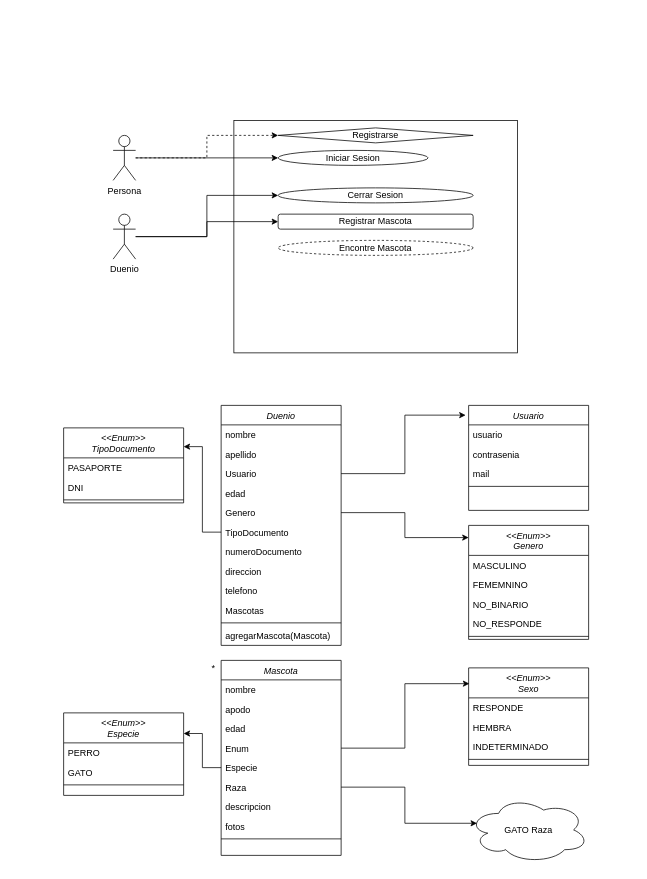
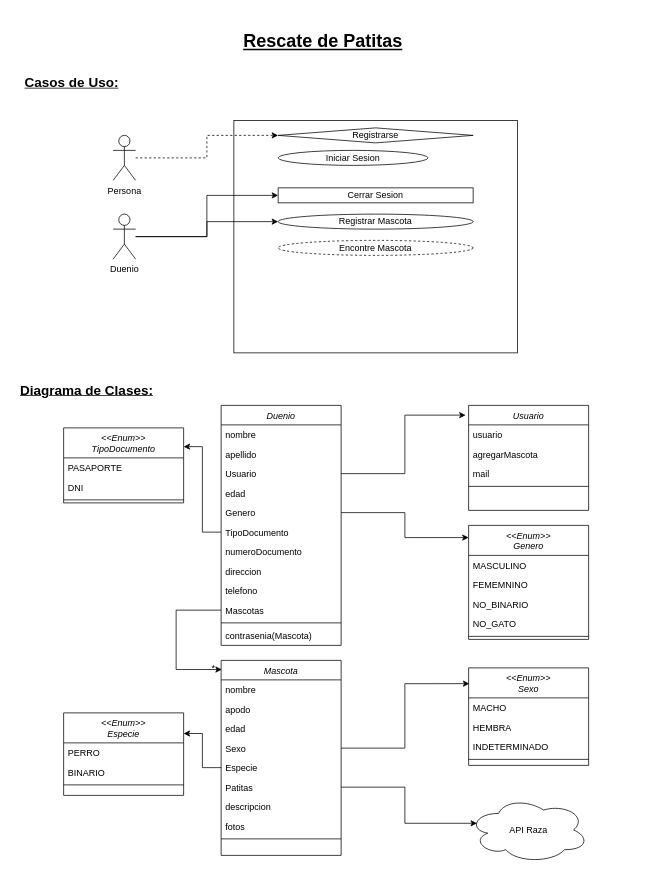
  <mxCell id="0" />
  <mxCell id="1" parent="0" />
  <mxCell id="2" value="" style="rounded=0;whiteSpace=wrap;html=1;" vertex="1" parent="1"><mxGeometry x="311" y="160" width="378" height="310" as="geometry" /></mxCell>
  <mxCell id="3" value="Duenio" style="swimlane;fontStyle=2;align=center;verticalAlign=top;childLayout=stackLayout;horizontal=1;startSize=26;horizontalStack=0;resizeParent=1;resizeLast=0;collapsible=1;marginBottom=0;rounded=0;shadow=0;strokeWidth=1;" parent="1" vertex="1"><mxGeometry x="294" y="540" width="160" height="320" as="geometry"><mxRectangle x="230" y="140" width="160" height="26" as="alternateBounds" /></mxGeometry></mxCell>
  <mxCell id="4" value="nombre" style="text;align=left;verticalAlign=top;spacingLeft=4;spacingRight=4;overflow=hidden;rotatable=0;points=[[0,0.5],[1,0.5]];portConstraint=eastwest;" parent="3" vertex="1"><mxGeometry y="26" width="160" height="26" as="geometry" /></mxCell>
  <mxCell id="5" value="apellido" style="text;align=left;verticalAlign=top;spacingLeft=4;spacingRight=4;overflow=hidden;rotatable=0;points=[[0,0.5],[1,0.5]];portConstraint=eastwest;rounded=0;shadow=0;html=0;" parent="3" vertex="1"><mxGeometry y="52" width="160" height="26" as="geometry" /></mxCell>
  <mxCell id="6" value="Usuario" style="text;align=left;verticalAlign=top;spacingLeft=4;spacingRight=4;overflow=hidden;rotatable=0;points=[[0,0.5],[1,0.5]];portConstraint=eastwest;" vertex="1" parent="3"><mxGeometry y="78" width="160" height="26" as="geometry" /></mxCell>
  <mxCell id="7" value="edad" style="text;align=left;verticalAlign=top;spacingLeft=4;spacingRight=4;overflow=hidden;rotatable=0;points=[[0,0.5],[1,0.5]];portConstraint=eastwest;" vertex="1" parent="3"><mxGeometry y="104" width="160" height="26" as="geometry" /></mxCell>
  <mxCell id="8" value="Genero" style="text;align=left;verticalAlign=top;spacingLeft=4;spacingRight=4;overflow=hidden;rotatable=0;points=[[0,0.5],[1,0.5]];portConstraint=eastwest;" vertex="1" parent="3"><mxGeometry y="130" width="160" height="26" as="geometry" /></mxCell>
  <mxCell id="9" value="TipoDocumento" style="text;align=left;verticalAlign=top;spacingLeft=4;spacingRight=4;overflow=hidden;rotatable=0;points=[[0,0.5],[1,0.5]];portConstraint=eastwest;" vertex="1" parent="3"><mxGeometry y="156" width="160" height="26" as="geometry" /></mxCell>
  <mxCell id="10" value="numeroDocumento" style="text;align=left;verticalAlign=top;spacingLeft=4;spacingRight=4;overflow=hidden;rotatable=0;points=[[0,0.5],[1,0.5]];portConstraint=eastwest;" vertex="1" parent="3"><mxGeometry y="182" width="160" height="26" as="geometry" /></mxCell>
  <mxCell id="11" value="direccion" style="text;align=left;verticalAlign=top;spacingLeft=4;spacingRight=4;overflow=hidden;rotatable=0;points=[[0,0.5],[1,0.5]];portConstraint=eastwest;rounded=0;shadow=0;html=0;" parent="3" vertex="1"><mxGeometry y="208" width="160" height="26" as="geometry" /></mxCell>
  <mxCell id="12" value="telefono" style="text;align=left;verticalAlign=top;spacingLeft=4;spacingRight=4;overflow=hidden;rotatable=0;points=[[0,0.5],[1,0.5]];portConstraint=eastwest;rounded=0;shadow=0;html=0;" vertex="1" parent="3"><mxGeometry y="234" width="160" height="26" as="geometry" /></mxCell>
  <mxCell id="13" value="Mascotas" style="text;align=left;verticalAlign=top;spacingLeft=4;spacingRight=4;overflow=hidden;rotatable=0;points=[[0,0.5],[1,0.5]];portConstraint=eastwest;rounded=0;shadow=0;html=0;" vertex="1" parent="3"><mxGeometry y="260" width="160" height="26" as="geometry" /></mxCell>
  <mxCell id="14" value="" style="line;html=1;strokeWidth=1;align=left;verticalAlign=middle;spacingTop=-1;spacingLeft=3;spacingRight=3;rotatable=0;labelPosition=right;points=[];portConstraint=eastwest;" parent="3" vertex="1"><mxGeometry y="286" width="160" height="8" as="geometry" /></mxCell>
- <mxCell id="15" value="agregarMascota(Mascota)" style="text;align=left;verticalAlign=top;spacingLeft=4;spacingRight=4;overflow=hidden;rotatable=0;points=[[0,0.5],[1,0.5]];portConstraint=eastwest;" parent="3" vertex="1"><mxGeometry y="294" width="160" height="26" as="geometry" /></mxCell>
+ <mxCell id="15" value="contrasenia(Mascota)" style="text;align=left;verticalAlign=top;spacingLeft=4;spacingRight=4;overflow=hidden;rotatable=0;points=[[0,0.5],[1,0.5]];portConstraint=eastwest;" parent="3" vertex="1"><mxGeometry y="294" width="160" height="26" as="geometry" /></mxCell>
  <mxCell id="16" value="Usuario" style="swimlane;fontStyle=2;align=center;verticalAlign=top;childLayout=stackLayout;horizontal=1;startSize=26;horizontalStack=0;resizeParent=1;resizeLast=0;collapsible=1;marginBottom=0;rounded=0;shadow=0;strokeWidth=1;" vertex="1" parent="1"><mxGeometry x="624" y="540" width="160" height="140" as="geometry"><mxRectangle x="230" y="140" width="160" height="26" as="alternateBounds" /></mxGeometry></mxCell>
  <mxCell id="17" value="usuario" style="text;align=left;verticalAlign=top;spacingLeft=4;spacingRight=4;overflow=hidden;rotatable=0;points=[[0,0.5],[1,0.5]];portConstraint=eastwest;" vertex="1" parent="16"><mxGeometry y="26" width="160" height="26" as="geometry" /></mxCell>
- <mxCell id="18" value="contrasenia" style="text;align=left;verticalAlign=top;spacingLeft=4;spacingRight=4;overflow=hidden;rotatable=0;points=[[0,0.5],[1,0.5]];portConstraint=eastwest;rounded=0;shadow=0;html=0;" vertex="1" parent="16"><mxGeometry y="52" width="160" height="26" as="geometry" /></mxCell>
+ <mxCell id="18" value="agregarMascota" style="text;align=left;verticalAlign=top;spacingLeft=4;spacingRight=4;overflow=hidden;rotatable=0;points=[[0,0.5],[1,0.5]];portConstraint=eastwest;rounded=0;shadow=0;html=0;" vertex="1" parent="16"><mxGeometry y="52" width="160" height="26" as="geometry" /></mxCell>
  <mxCell id="19" value="mail" style="text;align=left;verticalAlign=top;spacingLeft=4;spacingRight=4;overflow=hidden;rotatable=0;points=[[0,0.5],[1,0.5]];portConstraint=eastwest;" vertex="1" parent="16"><mxGeometry y="78" width="160" height="26" as="geometry" /></mxCell>
  <mxCell id="20" value="" style="line;html=1;strokeWidth=1;align=left;verticalAlign=middle;spacingTop=-1;spacingLeft=3;spacingRight=3;rotatable=0;labelPosition=right;points=[];portConstraint=eastwest;" vertex="1" parent="16"><mxGeometry y="104" width="160" height="8" as="geometry" /></mxCell>
  <mxCell id="21" style="edgeStyle=orthogonalEdgeStyle;rounded=0;orthogonalLoop=1;jettySize=auto;html=1;exitX=1;exitY=0.5;exitDx=0;exitDy=0;entryX=-0.025;entryY=0.093;entryDx=0;entryDy=0;entryPerimeter=0;" edge="1" parent="1" source="6" target="16"><mxGeometry relative="1" as="geometry" /></mxCell>
  <mxCell id="22" value="&lt;&lt;Enum&gt;&gt;&#10;Genero" style="swimlane;fontStyle=2;align=center;verticalAlign=top;childLayout=stackLayout;horizontal=1;startSize=40;horizontalStack=0;resizeParent=1;resizeLast=0;collapsible=1;marginBottom=0;rounded=0;shadow=0;strokeWidth=1;" vertex="1" parent="1"><mxGeometry x="624" y="700" width="160" height="152" as="geometry"><mxRectangle x="230" y="140" width="160" height="26" as="alternateBounds" /></mxGeometry></mxCell>
  <mxCell id="23" value="MASCULINO" style="text;align=left;verticalAlign=top;spacingLeft=4;spacingRight=4;overflow=hidden;rotatable=0;points=[[0,0.5],[1,0.5]];portConstraint=eastwest;" vertex="1" parent="22"><mxGeometry y="40" width="160" height="26" as="geometry" /></mxCell>
  <mxCell id="24" value="FEMEMNINO" style="text;align=left;verticalAlign=top;spacingLeft=4;spacingRight=4;overflow=hidden;rotatable=0;points=[[0,0.5],[1,0.5]];portConstraint=eastwest;rounded=0;shadow=0;html=0;" vertex="1" parent="22"><mxGeometry y="66" width="160" height="26" as="geometry" /></mxCell>
  <mxCell id="25" value="NO_BINARIO" style="text;align=left;verticalAlign=top;spacingLeft=4;spacingRight=4;overflow=hidden;rotatable=0;points=[[0,0.5],[1,0.5]];portConstraint=eastwest;" vertex="1" parent="22"><mxGeometry y="92" width="160" height="26" as="geometry" /></mxCell>
- <mxCell id="26" value="NO_RESPONDE" style="text;align=left;verticalAlign=top;spacingLeft=4;spacingRight=4;overflow=hidden;rotatable=0;points=[[0,0.5],[1,0.5]];portConstraint=eastwest;" vertex="1" parent="22"><mxGeometry y="118" width="160" height="26" as="geometry" /></mxCell>
+ <mxCell id="26" value="NO_GATO" style="text;align=left;verticalAlign=top;spacingLeft=4;spacingRight=4;overflow=hidden;rotatable=0;points=[[0,0.5],[1,0.5]];portConstraint=eastwest;" vertex="1" parent="22"><mxGeometry y="118" width="160" height="26" as="geometry" /></mxCell>
  <mxCell id="27" value="" style="line;html=1;strokeWidth=1;align=left;verticalAlign=middle;spacingTop=-1;spacingLeft=3;spacingRight=3;rotatable=0;labelPosition=right;points=[];portConstraint=eastwest;" vertex="1" parent="22"><mxGeometry y="144" width="160" height="8" as="geometry" /></mxCell>
  <mxCell id="28" style="edgeStyle=orthogonalEdgeStyle;rounded=0;orthogonalLoop=1;jettySize=auto;html=1;entryX=0;entryY=0.107;entryDx=0;entryDy=0;entryPerimeter=0;" edge="1" parent="1" source="8" target="22"><mxGeometry relative="1" as="geometry" /></mxCell>
  <mxCell id="29" value="&lt;&lt;Enum&gt;&gt; &#10;TipoDocumento" style="swimlane;fontStyle=2;align=center;verticalAlign=top;childLayout=stackLayout;horizontal=1;startSize=40;horizontalStack=0;resizeParent=1;resizeLast=0;collapsible=1;marginBottom=0;rounded=0;shadow=0;strokeWidth=1;" vertex="1" parent="1"><mxGeometry x="84" y="570" width="160" height="100" as="geometry"><mxRectangle x="230" y="140" width="160" height="26" as="alternateBounds" /></mxGeometry></mxCell>
  <mxCell id="30" value="PASAPORTE" style="text;align=left;verticalAlign=top;spacingLeft=4;spacingRight=4;overflow=hidden;rotatable=0;points=[[0,0.5],[1,0.5]];portConstraint=eastwest;" vertex="1" parent="29"><mxGeometry y="40" width="160" height="26" as="geometry" /></mxCell>
  <mxCell id="31" value="DNI" style="text;align=left;verticalAlign=top;spacingLeft=4;spacingRight=4;overflow=hidden;rotatable=0;points=[[0,0.5],[1,0.5]];portConstraint=eastwest;rounded=0;shadow=0;html=0;" vertex="1" parent="29"><mxGeometry y="66" width="160" height="26" as="geometry" /></mxCell>
  <mxCell id="32" value="" style="line;html=1;strokeWidth=1;align=left;verticalAlign=middle;spacingTop=-1;spacingLeft=3;spacingRight=3;rotatable=0;labelPosition=right;points=[];portConstraint=eastwest;" vertex="1" parent="29"><mxGeometry y="92" width="160" height="8" as="geometry" /></mxCell>
  <mxCell id="33" style="edgeStyle=orthogonalEdgeStyle;rounded=0;orthogonalLoop=1;jettySize=auto;html=1;entryX=1;entryY=0.25;entryDx=0;entryDy=0;" edge="1" parent="1" source="9" target="29"><mxGeometry relative="1" as="geometry" /></mxCell>
  <mxCell id="34" value="&lt;&lt;Enum&gt;&gt;&#10;Sexo" style="swimlane;fontStyle=2;align=center;verticalAlign=top;childLayout=stackLayout;horizontal=1;startSize=40;horizontalStack=0;resizeParent=1;resizeLast=0;collapsible=1;marginBottom=0;rounded=0;shadow=0;strokeWidth=1;" vertex="1" parent="1"><mxGeometry x="624" y="890" width="160" height="130" as="geometry"><mxRectangle x="230" y="140" width="160" height="26" as="alternateBounds" /></mxGeometry></mxCell>
- <mxCell id="35" value="RESPONDE" style="text;align=left;verticalAlign=top;spacingLeft=4;spacingRight=4;overflow=hidden;rotatable=0;points=[[0,0.5],[1,0.5]];portConstraint=eastwest;" vertex="1" parent="34"><mxGeometry y="40" width="160" height="26" as="geometry" /></mxCell>
+ <mxCell id="35" value="MACHO" style="text;align=left;verticalAlign=top;spacingLeft=4;spacingRight=4;overflow=hidden;rotatable=0;points=[[0,0.5],[1,0.5]];portConstraint=eastwest;" vertex="1" parent="34"><mxGeometry y="40" width="160" height="26" as="geometry" /></mxCell>
  <mxCell id="36" value="HEMBRA" style="text;align=left;verticalAlign=top;spacingLeft=4;spacingRight=4;overflow=hidden;rotatable=0;points=[[0,0.5],[1,0.5]];portConstraint=eastwest;rounded=0;shadow=0;html=0;" vertex="1" parent="34"><mxGeometry y="66" width="160" height="26" as="geometry" /></mxCell>
  <mxCell id="37" value="INDETERMINADO" style="text;align=left;verticalAlign=top;spacingLeft=4;spacingRight=4;overflow=hidden;rotatable=0;points=[[0,0.5],[1,0.5]];portConstraint=eastwest;" vertex="1" parent="34"><mxGeometry y="92" width="160" height="26" as="geometry" /></mxCell>
  <mxCell id="38" value="" style="line;html=1;strokeWidth=1;align=left;verticalAlign=middle;spacingTop=-1;spacingLeft=3;spacingRight=3;rotatable=0;labelPosition=right;points=[];portConstraint=eastwest;" vertex="1" parent="34"><mxGeometry y="118" width="160" height="8" as="geometry" /></mxCell>
  <mxCell id="39" value="Mascota" style="swimlane;fontStyle=2;align=center;verticalAlign=top;childLayout=stackLayout;horizontal=1;startSize=26;horizontalStack=0;resizeParent=1;resizeLast=0;collapsible=1;marginBottom=0;rounded=0;shadow=0;strokeWidth=1;" vertex="1" parent="1"><mxGeometry x="294" y="880" width="160" height="260" as="geometry"><mxRectangle x="230" y="140" width="160" height="26" as="alternateBounds" /></mxGeometry></mxCell>
  <mxCell id="40" value="nombre" style="text;align=left;verticalAlign=top;spacingLeft=4;spacingRight=4;overflow=hidden;rotatable=0;points=[[0,0.5],[1,0.5]];portConstraint=eastwest;" vertex="1" parent="39"><mxGeometry y="26" width="160" height="26" as="geometry" /></mxCell>
  <mxCell id="41" value="apodo" style="text;align=left;verticalAlign=top;spacingLeft=4;spacingRight=4;overflow=hidden;rotatable=0;points=[[0,0.5],[1,0.5]];portConstraint=eastwest;rounded=0;shadow=0;html=0;" vertex="1" parent="39"><mxGeometry y="52" width="160" height="26" as="geometry" /></mxCell>
  <mxCell id="42" value="edad" style="text;align=left;verticalAlign=top;spacingLeft=4;spacingRight=4;overflow=hidden;rotatable=0;points=[[0,0.5],[1,0.5]];portConstraint=eastwest;" vertex="1" parent="39"><mxGeometry y="78" width="160" height="26" as="geometry" /></mxCell>
- <mxCell id="43" value="Enum" style="text;align=left;verticalAlign=top;spacingLeft=4;spacingRight=4;overflow=hidden;rotatable=0;points=[[0,0.5],[1,0.5]];portConstraint=eastwest;" vertex="1" parent="39"><mxGeometry y="104" width="160" height="26" as="geometry" /></mxCell>
+ <mxCell id="43" value="Sexo" style="text;align=left;verticalAlign=top;spacingLeft=4;spacingRight=4;overflow=hidden;rotatable=0;points=[[0,0.5],[1,0.5]];portConstraint=eastwest;" vertex="1" parent="39"><mxGeometry y="104" width="160" height="26" as="geometry" /></mxCell>
  <mxCell id="44" value="Especie" style="text;align=left;verticalAlign=top;spacingLeft=4;spacingRight=4;overflow=hidden;rotatable=0;points=[[0,0.5],[1,0.5]];portConstraint=eastwest;" vertex="1" parent="39"><mxGeometry y="130" width="160" height="26" as="geometry" /></mxCell>
- <mxCell id="45" value="Raza" style="text;align=left;verticalAlign=top;spacingLeft=4;spacingRight=4;overflow=hidden;rotatable=0;points=[[0,0.5],[1,0.5]];portConstraint=eastwest;" vertex="1" parent="39"><mxGeometry y="156" width="160" height="26" as="geometry" /></mxCell>
+ <mxCell id="45" value="Patitas" style="text;align=left;verticalAlign=top;spacingLeft=4;spacingRight=4;overflow=hidden;rotatable=0;points=[[0,0.5],[1,0.5]];portConstraint=eastwest;" vertex="1" parent="39"><mxGeometry y="156" width="160" height="26" as="geometry" /></mxCell>
  <mxCell id="46" value="descripcion" style="text;align=left;verticalAlign=top;spacingLeft=4;spacingRight=4;overflow=hidden;rotatable=0;points=[[0,0.5],[1,0.5]];portConstraint=eastwest;" vertex="1" parent="39"><mxGeometry y="182" width="160" height="26" as="geometry" /></mxCell>
  <mxCell id="47" value="fotos" style="text;align=left;verticalAlign=top;spacingLeft=4;spacingRight=4;overflow=hidden;rotatable=0;points=[[0,0.5],[1,0.5]];portConstraint=eastwest;rounded=0;shadow=0;html=0;" vertex="1" parent="39"><mxGeometry y="208" width="160" height="26" as="geometry" /></mxCell>
  <mxCell id="48" value="" style="line;html=1;strokeWidth=1;align=left;verticalAlign=middle;spacingTop=-1;spacingLeft=3;spacingRight=3;rotatable=0;labelPosition=right;points=[];portConstraint=eastwest;" vertex="1" parent="39"><mxGeometry y="234" width="160" height="8" as="geometry" /></mxCell>
+ <mxCell id="49" style="edgeStyle=orthogonalEdgeStyle;rounded=0;orthogonalLoop=1;jettySize=auto;html=1;entryX=0.006;entryY=0.047;entryDx=0;entryDy=0;entryPerimeter=0;" edge="1" parent="1" source="13" target="39"><mxGeometry relative="1" as="geometry"><Array as="points"><mxPoint x="234" y="813" /><mxPoint x="234" y="892" /></Array></mxGeometry></mxCell>
  <mxCell id="50" value="*" style="text;html=1;strokeColor=none;fillColor=none;align=center;verticalAlign=middle;whiteSpace=wrap;rounded=0;" vertex="1" parent="1"><mxGeometry x="264" y="880" width="40" height="20" as="geometry" /></mxCell>
  <mxCell id="51" style="edgeStyle=orthogonalEdgeStyle;rounded=0;orthogonalLoop=1;jettySize=auto;html=1;entryX=0.006;entryY=0.162;entryDx=0;entryDy=0;entryPerimeter=0;" edge="1" parent="1" source="43" target="34"><mxGeometry relative="1" as="geometry" /></mxCell>
  <mxCell id="52" value="&lt;&lt;Enum&gt;&gt;&#10;Especie" style="swimlane;fontStyle=2;align=center;verticalAlign=top;childLayout=stackLayout;horizontal=1;startSize=40;horizontalStack=0;resizeParent=1;resizeLast=0;collapsible=1;marginBottom=0;rounded=0;shadow=0;strokeWidth=1;" vertex="1" parent="1"><mxGeometry x="84" y="950" width="160" height="110" as="geometry"><mxRectangle x="230" y="140" width="160" height="26" as="alternateBounds" /></mxGeometry></mxCell>
  <mxCell id="53" value="PERRO" style="text;align=left;verticalAlign=top;spacingLeft=4;spacingRight=4;overflow=hidden;rotatable=0;points=[[0,0.5],[1,0.5]];portConstraint=eastwest;" vertex="1" parent="52"><mxGeometry y="40" width="160" height="26" as="geometry" /></mxCell>
- <mxCell id="54" value="GATO" style="text;align=left;verticalAlign=top;spacingLeft=4;spacingRight=4;overflow=hidden;rotatable=0;points=[[0,0.5],[1,0.5]];portConstraint=eastwest;rounded=0;shadow=0;html=0;" vertex="1" parent="52"><mxGeometry y="66" width="160" height="26" as="geometry" /></mxCell>
+ <mxCell id="54" value="BINARIO" style="text;align=left;verticalAlign=top;spacingLeft=4;spacingRight=4;overflow=hidden;rotatable=0;points=[[0,0.5],[1,0.5]];portConstraint=eastwest;rounded=0;shadow=0;html=0;" vertex="1" parent="52"><mxGeometry y="66" width="160" height="26" as="geometry" /></mxCell>
  <mxCell id="55" value="" style="line;html=1;strokeWidth=1;align=left;verticalAlign=middle;spacingTop=-1;spacingLeft=3;spacingRight=3;rotatable=0;labelPosition=right;points=[];portConstraint=eastwest;" vertex="1" parent="52"><mxGeometry y="92" width="160" height="8" as="geometry" /></mxCell>
  <mxCell id="56" style="edgeStyle=orthogonalEdgeStyle;rounded=0;orthogonalLoop=1;jettySize=auto;html=1;entryX=1;entryY=0.25;entryDx=0;entryDy=0;" edge="1" parent="1" source="44" target="52"><mxGeometry relative="1" as="geometry" /></mxCell>
- <mxCell id="58" value="GATO Raza" style="ellipse;shape=cloud;whiteSpace=wrap;html=1;" vertex="1" parent="1"><mxGeometry x="624" y="1062" width="160" height="88" as="geometry" /></mxCell>
+ <mxCell id="57" value="&lt;font style=&quot;font-size: 24px&quot;&gt;&lt;u&gt;&lt;b&gt;Rescate de Patitas&lt;/b&gt;&lt;/u&gt;&lt;/font&gt;" style="text;html=1;strokeColor=none;fillColor=none;align=center;verticalAlign=middle;whiteSpace=wrap;rounded=0;" vertex="1" parent="1"><mxGeometry width="820" height="70" as="geometry" x="20" y="20" /></mxCell>
+ <mxCell id="58" value="API Raza" style="ellipse;shape=cloud;whiteSpace=wrap;html=1;" vertex="1" parent="1"><mxGeometry x="624" y="1062" width="160" height="88" as="geometry" /></mxCell>
  <mxCell id="59" style="edgeStyle=orthogonalEdgeStyle;rounded=0;orthogonalLoop=1;jettySize=auto;html=1;entryX=0.07;entryY=0.4;entryDx=0;entryDy=0;entryPerimeter=0;" edge="1" parent="1" source="45" target="58"><mxGeometry relative="1" as="geometry" /></mxCell>
+ <mxCell id="60" value="&lt;b&gt;&lt;u&gt;&lt;font style=&quot;font-size: 18px&quot;&gt;Casos de Uso:&lt;/font&gt;&lt;/u&gt;&lt;/b&gt;" style="text;html=1;strokeColor=none;fillColor=none;align=center;verticalAlign=middle;whiteSpace=wrap;rounded=0;" vertex="1" parent="1"><mxGeometry y="90" width="150" height="40" as="geometry" x="20" /></mxCell>
  <mxCell id="61" style="edgeStyle=orthogonalEdgeStyle;rounded=0;orthogonalLoop=1;jettySize=auto;html=1;entryX=0;entryY=0.5;entryDx=0;entryDy=0;dashed=1;" edge="1" parent="1" source="63" target="64"><mxGeometry relative="1" as="geometry" /></mxCell>
- <mxCell id="62" style="edgeStyle=orthogonalEdgeStyle;rounded=0;orthogonalLoop=1;jettySize=auto;html=1;entryX=0;entryY=0.5;entryDx=0;entryDy=0;" edge="1" parent="1" source="63" target="65"><mxGeometry relative="1" as="geometry" /></mxCell>
  <mxCell id="63" value="Persona" style="shape=umlActor;verticalLabelPosition=bottom;verticalAlign=top;html=1;outlineConnect=0;" vertex="1" parent="1"><mxGeometry x="150" y="180" width="30" height="60" as="geometry" /></mxCell>
  <mxCell id="64" value="Registrarse" style="rhombus;whiteSpace=wrap;html=1;" vertex="1" parent="1"><mxGeometry x="370" y="170" width="260" height="20" as="geometry" /></mxCell>
  <mxCell id="65" value="Iniciar Sesion" style="ellipse;whiteSpace=wrap;html=1;" vertex="1" parent="1"><mxGeometry x="370" y="200" width="200" height="20" as="geometry" /></mxCell>
  <mxCell id="66" style="edgeStyle=orthogonalEdgeStyle;rounded=0;orthogonalLoop=1;jettySize=auto;html=1;entryX=0;entryY=0.5;entryDx=0;entryDy=0;" edge="1" parent="1" source="68" target="69"><mxGeometry relative="1" as="geometry" /></mxCell>
  <mxCell id="67" style="edgeStyle=orthogonalEdgeStyle;rounded=0;orthogonalLoop=1;jettySize=auto;html=1;entryX=0;entryY=0.5;entryDx=0;entryDy=0;" edge="1" parent="1" source="68" target="70"><mxGeometry relative="1" as="geometry" /></mxCell>
  <mxCell id="68" value="Duenio" style="shape=umlActor;verticalLabelPosition=bottom;verticalAlign=top;html=1;outlineConnect=0;" vertex="1" parent="1"><mxGeometry x="150" y="285" width="30" height="60" as="geometry" /></mxCell>
- <mxCell id="69" value="Cerrar Sesion" style="ellipse;whiteSpace=wrap;html=1;" vertex="1" parent="1"><mxGeometry x="370" y="250" width="260" height="20" as="geometry" /></mxCell>
- <mxCell id="70" value="Registrar Mascota" style="whiteSpace=wrap;html=1;rounded=1;" vertex="1" parent="1"><mxGeometry x="370" y="285" width="260" height="20" as="geometry" /></mxCell>
+ <mxCell id="69" value="Cerrar Sesion" style="whiteSpace=wrap;html=1;rounded=0;" vertex="1" parent="1"><mxGeometry x="370" y="250" width="260" height="20" as="geometry" /></mxCell>
+ <mxCell id="70" value="Registrar Mascota" style="ellipse;whiteSpace=wrap;html=1;" vertex="1" parent="1"><mxGeometry x="370" y="285" width="260" height="20" as="geometry" /></mxCell>
+ <mxCell id="71" value="&lt;b&gt;&lt;u&gt;&lt;font style=&quot;font-size: 18px&quot;&gt;Diagrama de Clases:&lt;/font&gt;&lt;/u&gt;&lt;/b&gt;" style="text;html=1;strokeColor=none;fillColor=none;align=center;verticalAlign=middle;whiteSpace=wrap;rounded=0;" vertex="1" parent="1"><mxGeometry y="500" width="190" height="40" as="geometry" x="20" /></mxCell>
  <mxCell id="72" value="Encontre Mascota" style="ellipse;whiteSpace=wrap;html=1;dashed=1;" vertex="1" parent="1"><mxGeometry x="370" y="320" width="260" height="20" as="geometry" /></mxCell>
